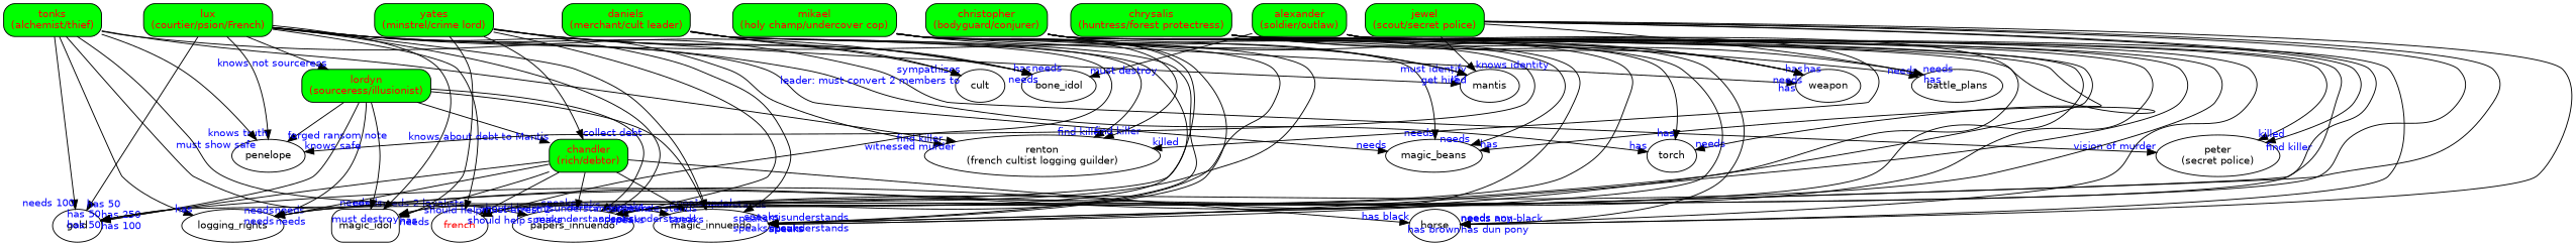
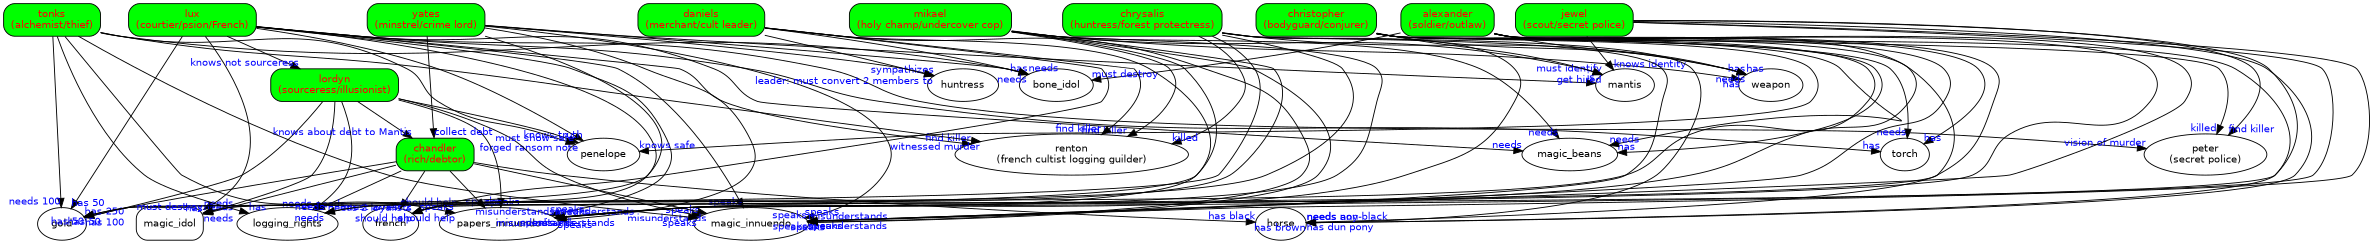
  digraph {
    overlap_shrink=true
    splines=true
    node [fillcolor=none fontname=helvetica fontsize=11 style="rounded, filled"]
    edge [fontcolor=blue fontname=helvetica fontsize=11 headlabel=needs weight=0.1]
    peter [label="\N\n(secret police)"]
    renton [label="\N\n(french cultist logging guilder)"]
    lux [fillcolor=green fontcolor=red label="\N\n(courtier/psion/French)" shape=box]
    penelope
    lordyn [fillcolor=green fontcolor=red label="\N\n(sourceress/illusionist)" shape=box]
-   french [fontcolor=red]
+   french
    magic_idol [shape=box]
-   battle_plans
    magic_beans
    torch
    gold
    magic_innuendo
    papers_innuendo
    chandler [fillcolor=green fontcolor=red label="\N\n(rich/debtor)" shape=box]
    logging_rights
    horse
    yates [fillcolor=green fontcolor=red label="\N\n(minstrel/crime lord)" shape=box]
    mantis
-   cult
+   cult [label=huntress]
    bone_idol
    alexander [fillcolor=green fontcolor=red label="\N\n(soldier/outlaw)" shape=box]
    weapon
    mikael [fillcolor=green fontcolor=red label="\N\n(holy champ/undercover cop)" shape=box]
    tonks [fillcolor=green fontcolor=red label="\N\n(alchemist/thief)" shape=box]
    daniels [fillcolor=green fontcolor=red label="\N\n(merchant/cult leader)" shape=box]
    christopher [fillcolor=green fontcolor=red label="\N\n(bodyguard/conjurer)" shape=box]
    jewel [fillcolor=green fontcolor=red label="\N\n(scout/secret police)" shape=box]
    chrysalis [fillcolor=green fontcolor=red label="\N\n(huntress/forest protectress)" shape=box]
    lux -> peter [headlabel="vision of murder"]
    lux -> renton [headlabel="find killer"]
    lux -> penelope [headlabel="knows truth"]
    lux -> lordyn [headlabel="knows not sourceress"]
    lux -> french [headlabel="needs 2 loyalists"]
    lux -> magic_idol
-   lux -> battle_plans
    lux -> magic_beans
    lux -> torch [headlabel=has]
    lux -> gold [headlabel="has 50"]
    lux -> magic_innuendo [headlabel=speaks]
    lux -> papers_innuendo [headlabel=speaks]
    lordyn -> penelope [headlabel="forged ransom note"]
    lordyn -> magic_idol
    lordyn -> gold [headlabel="has 100"]
    lordyn -> magic_innuendo [headlabel=speaks]
    lordyn -> papers_innuendo [headlabel=speaks]
    lordyn -> chandler [headlabel="knows about debt to Mantis"]
    lordyn -> logging_rights
    chandler -> french [headlabel="should help"]
    chandler -> magic_idol [headlabel=has]
    chandler -> gold [headlabel="has 250"]
    chandler -> magic_innuendo [headlabel=misunderstands]
    chandler -> papers_innuendo [headlabel=speaks]
    chandler -> logging_rights
    chandler -> horse [headlabel="has black"]
    yates -> magic_idol
    yates -> magic_innuendo [headlabel=speaks]
    yates -> papers_innuendo [headlabel=speaks]
    yates -> chandler [headlabel="collect debt"]
    yates -> mantis [headlabel=is]
    yates -> cult [headlabel=sympathizes]
    yates -> bone_idol [headlabel=has]
    alexander -> peter [headlabel=killed]
    alexander -> magic_beans [headlabel=has]
    alexander -> torch
    alexander -> gold [headlabel="has 50"]
    alexander -> magic_innuendo [headlabel=speaks]
    alexander -> papers_innuendo [headlabel=misunderstands]
    alexander -> horse [headlabel="needs non-black"]
    alexander -> bone_idol [headlabel="must destroy"]
    alexander -> weapon [headlabel=has]
    mikael -> renton [headlabel="find killer"]
    mikael -> french [headlabel="should help"]
    mikael -> magic_beans
    mikael -> gold [headlabel="has 50"]
    mikael -> magic_innuendo [headlabel=misunderstands]
    mikael -> papers_innuendo [headlabel=misunderstands]
    mikael -> mantis [headlabel="must identify"]
    mikael -> weapon [headlabel=has]
    tonks -> renton [headlabel="witnessed murder"]
    tonks -> penelope [headlabel="must show safe"]
    tonks -> gold [headlabel="needs 100"]
    tonks -> magic_innuendo [headlabel=speaks]
    tonks -> papers_innuendo [headlabel=speaks]
    tonks -> logging_rights [headlabel=has]
    tonks -> bone_idol
    daniels -> renton [headlabel="find killer"]
    daniels -> french [headlabel="should help"]
    daniels -> magic_innuendo [headlabel=speaks]
    daniels -> papers_innuendo [headlabel=misunderstands]
    daniels -> cult [headlabel="leader: must convert 2 members to"]
    daniels -> bone_idol
    christopher -> penelope [headlabel="knows safe"]
    christopher -> magic_beans
    christopher -> torch [headlabel=has]
    christopher -> magic_innuendo [headlabel=speaks]
    christopher -> papers_innuendo [headlabel=misunderstands]
    christopher -> logging_rights
    christopher -> horse [headlabel="has dun pony"]
    christopher -> mantis [headlabel="get hired"]
    christopher -> weapon [headlabel=has]
    jewel -> peter [headlabel="find killer"]
    jewel -> french [headlabel="must arrest 2"]
-   jewel -> battle_plans
    jewel -> magic_innuendo [headlabel=misunderstands]
    jewel -> papers_innuendo [headlabel=speaks]
    jewel -> horse [headlabel="has brown"]
    jewel -> mantis [headlabel="knows identity"]
    chrysalis -> renton [headlabel=killed]
    chrysalis -> magic_idol [headlabel="must destroy"]
-   chrysalis -> battle_plans [headlabel=has]
    chrysalis -> magic_innuendo [headlabel=speaks]
    chrysalis -> papers_innuendo [headlabel=speaks]
    chrysalis -> logging_rights
    chrysalis -> horse [headlabel="needs any"]
    chrysalis -> weapon
  }
